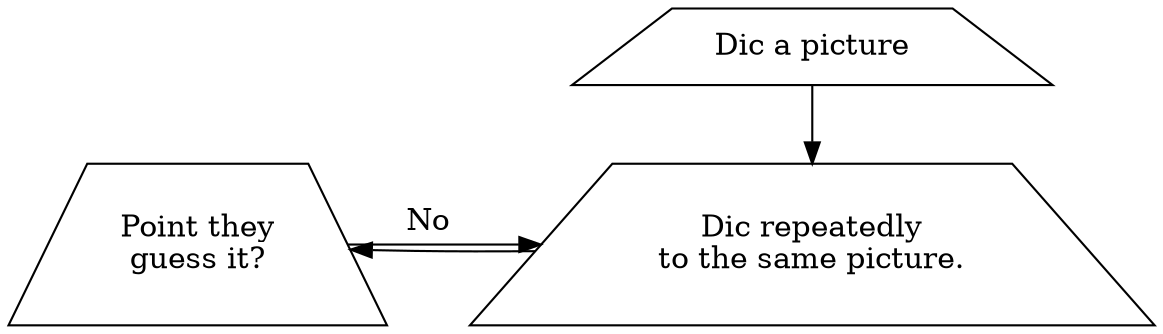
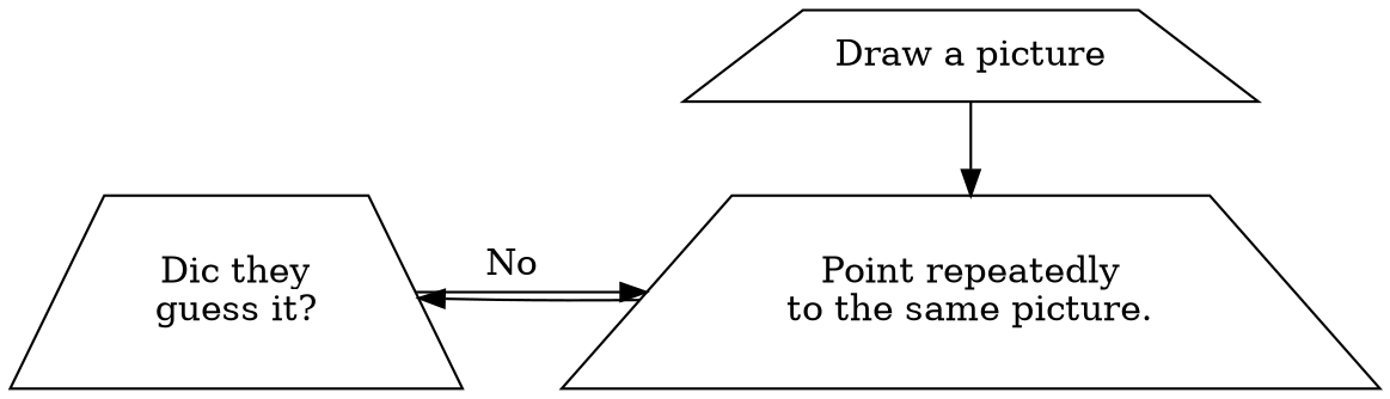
  digraph {
    node [frontname=Handlee shape=trapezium]
    edge [frontname=Handlee]
-   n1 [label="Point they\nguess it?"]
-   n2 [label="Dic repeatedly\nto the same picture."]
-   n3 [label="Dic a picture"]
+   n1 [label="Dic they\nguess it?"]
+   n2 [label="Point repeatedly\nto the same picture."]
+   n3 [label="Draw a picture"]
    subgraph sub_1 {
      rank=same
      n1
      n2
    }
    n1 -> n2 [label=No]
    n2 -> n1
    n3 -> n2
  }
